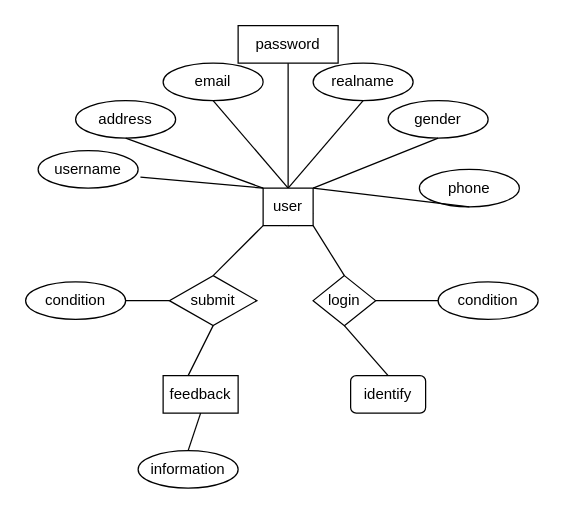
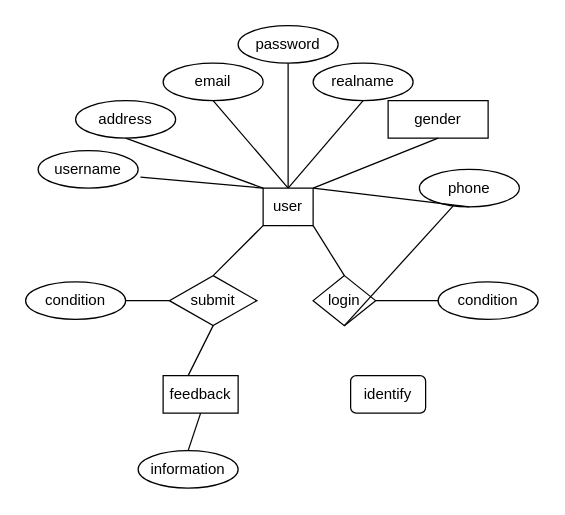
  <mxCell id="0" />
  <mxCell id="1" parent="0" />
  <mxCell id="2" value="username" style="ellipse;whiteSpace=wrap;html=1;" vertex="1" parent="1"><mxGeometry x="30" y="120" width="80" height="30" as="geometry" /></mxCell>
  <mxCell id="3" value="realname" style="ellipse;whiteSpace=wrap;html=1;" vertex="1" parent="1"><mxGeometry x="250" y="50" width="80" height="30" as="geometry" /></mxCell>
- <mxCell id="4" value="gender" style="ellipse;whiteSpace=wrap;html=1;" vertex="1" parent="1"><mxGeometry x="310" y="80" width="80" height="30" as="geometry" /></mxCell>
+ <mxCell id="4" value="gender" style="whiteSpace=wrap;html=1;rounded=0;" vertex="1" parent="1"><mxGeometry x="310" y="80" width="80" height="30" as="geometry" /></mxCell>
  <mxCell id="5" value="address" style="ellipse;whiteSpace=wrap;html=1;" vertex="1" parent="1"><mxGeometry x="60" y="80" width="80" height="30" as="geometry" /></mxCell>
- <mxCell id="6" value="password" style="whiteSpace=wrap;html=1;rounded=0;" vertex="1" parent="1"><mxGeometry x="190" y="20" width="80" height="30" as="geometry" /></mxCell>
+ <mxCell id="6" value="password" style="ellipse;whiteSpace=wrap;html=1;" vertex="1" parent="1"><mxGeometry x="190" y="20" width="80" height="30" as="geometry" /></mxCell>
  <mxCell id="7" value="email" style="ellipse;whiteSpace=wrap;html=1;" vertex="1" parent="1"><mxGeometry x="130" y="50" width="80" height="30" as="geometry" /></mxCell>
  <mxCell id="8" value="phone" style="ellipse;whiteSpace=wrap;html=1;" vertex="1" parent="1"><mxGeometry x="335" y="135" width="80" height="30" as="geometry" /></mxCell>
  <mxCell id="9" value="" style="endArrow=none;html=1;rounded=0;entryX=0.5;entryY=1;entryDx=0;entryDy=0;" edge="1" parent="1" target="6"><mxGeometry width="50" height="50" relative="1" as="geometry"><mxPoint x="230" y="150" as="sourcePoint" /><mxPoint x="280" y="100" as="targetPoint" /></mxGeometry></mxCell>
  <mxCell id="10" value="" style="endArrow=none;html=1;rounded=0;entryX=0.5;entryY=1;entryDx=0;entryDy=0;" edge="1" parent="1" target="3"><mxGeometry width="50" height="50" relative="1" as="geometry"><mxPoint x="230" y="150" as="sourcePoint" /><mxPoint x="280" y="100" as="targetPoint" /></mxGeometry></mxCell>
  <mxCell id="11" value="" style="endArrow=none;html=1;rounded=0;entryX=0.5;entryY=1;entryDx=0;entryDy=0;" edge="1" parent="1" target="7"><mxGeometry width="50" height="50" relative="1" as="geometry"><mxPoint x="230" y="150" as="sourcePoint" /><mxPoint x="280" y="100" as="targetPoint" /></mxGeometry></mxCell>
  <mxCell id="12" value="" style="endArrow=none;html=1;rounded=0;entryX=0;entryY=0;entryDx=0;entryDy=0;" edge="1" parent="1" target="17"><mxGeometry width="50" height="50" relative="1" as="geometry"><mxPoint x="100" y="110" as="sourcePoint" /><mxPoint x="150" y="60" as="targetPoint" /></mxGeometry></mxCell>
  <mxCell id="13" value="" style="endArrow=none;html=1;rounded=0;exitX=1;exitY=0;exitDx=0;exitDy=0;entryX=0.5;entryY=1;entryDx=0;entryDy=0;" edge="1" parent="1" source="17" target="4"><mxGeometry width="50" height="50" relative="1" as="geometry"><mxPoint x="260" y="150" as="sourcePoint" /><mxPoint x="310" y="100" as="targetPoint" /></mxGeometry></mxCell>
  <mxCell id="14" value="" style="endArrow=none;html=1;rounded=0;entryX=0.5;entryY=1;entryDx=0;entryDy=0;exitX=1;exitY=0;exitDx=0;exitDy=0;" edge="1" parent="1" source="17" target="8"><mxGeometry width="50" height="50" relative="1" as="geometry"><mxPoint x="250" y="170" as="sourcePoint" /><mxPoint x="300" y="120" as="targetPoint" /></mxGeometry></mxCell>
  <mxCell id="15" value="" style="endArrow=none;html=1;rounded=0;exitX=1.023;exitY=0.705;exitDx=0;exitDy=0;exitPerimeter=0;entryX=0;entryY=0;entryDx=0;entryDy=0;" edge="1" parent="1" source="2" target="17"><mxGeometry width="50" height="50" relative="1" as="geometry"><mxPoint x="160" y="220" as="sourcePoint" /><mxPoint x="210" y="170" as="targetPoint" /></mxGeometry></mxCell>
  <mxCell id="16" value="" style="endArrow=none;html=1;rounded=0;entryX=0.5;entryY=1;entryDx=0;entryDy=0;" edge="1" parent="1" target="17"><mxGeometry width="50" height="50" relative="1" as="geometry"><mxPoint x="250" y="170" as="sourcePoint" /><mxPoint x="390" y="150" as="targetPoint" /></mxGeometry></mxCell>
  <mxCell id="17" value="user" style="rounded=0;whiteSpace=wrap;html=1;" vertex="1" parent="1"><mxGeometry x="210" y="150" width="40" height="30" as="geometry" /></mxCell>
  <mxCell id="18" value="identify" style="whiteSpace=wrap;html=1;rounded=1;" vertex="1" parent="1"><mxGeometry x="280" y="300" width="60" height="30" as="geometry" /></mxCell>
  <mxCell id="19" value="feedback" style="whiteSpace=wrap;html=1;" vertex="1" parent="1"><mxGeometry x="130" y="300" width="60" height="30" as="geometry" /></mxCell>
  <mxCell id="20" value="information" style="ellipse;whiteSpace=wrap;html=1;" vertex="1" parent="1"><mxGeometry x="110" y="360" width="80" height="30" as="geometry" /></mxCell>
  <mxCell id="21" value="" style="endArrow=none;html=1;rounded=0;entryX=0.5;entryY=1;entryDx=0;entryDy=0;" edge="1" parent="1" target="19"><mxGeometry width="50" height="50" relative="1" as="geometry"><mxPoint x="150" y="360" as="sourcePoint" /><mxPoint x="200" y="320" as="targetPoint" /></mxGeometry></mxCell>
  <mxCell id="22" value="submit" style="rhombus;whiteSpace=wrap;html=1;" vertex="1" parent="1"><mxGeometry x="135" y="220" width="70" height="40" as="geometry" /></mxCell>
  <mxCell id="23" value="" style="endArrow=none;html=1;rounded=0;entryX=0;entryY=1;entryDx=0;entryDy=0;" edge="1" parent="1" target="17"><mxGeometry width="50" height="50" relative="1" as="geometry"><mxPoint x="170" y="220" as="sourcePoint" /><mxPoint x="220" y="170" as="targetPoint" /></mxGeometry></mxCell>
  <mxCell id="24" value="" style="endArrow=none;html=1;rounded=0;entryX=0.5;entryY=1;entryDx=0;entryDy=0;" edge="1" parent="1" target="22"><mxGeometry width="50" height="50" relative="1" as="geometry"><mxPoint x="150" y="300" as="sourcePoint" /><mxPoint x="200" y="250" as="targetPoint" /></mxGeometry></mxCell>
  <mxCell id="25" value="login" style="rhombus;whiteSpace=wrap;html=1;" vertex="1" parent="1"><mxGeometry x="250" y="220" width="50" height="40" as="geometry" /></mxCell>
- <mxCell id="26" value="" style="endArrow=none;html=1;rounded=0;exitX=0.5;exitY=1;exitDx=0;exitDy=0;entryX=0.5;entryY=0;entryDx=0;entryDy=0;" edge="1" parent="1" source="25" target="18"><mxGeometry width="50" height="50" relative="1" as="geometry"><mxPoint x="320" y="260" as="sourcePoint" /><mxPoint x="405" y="230" as="targetPoint" /></mxGeometry></mxCell>
+ <mxCell id="26" value="" style="endArrow=none;html=1;rounded=0;exitX=0.5;exitY=1;exitDx=0;exitDy=0;" edge="1" parent="1" source="25" target="8"><mxGeometry width="50" height="50" relative="1" as="geometry"><mxPoint x="320" y="260" as="sourcePoint" /><mxPoint x="405" y="230" as="targetPoint" /></mxGeometry></mxCell>
  <mxCell id="27" value="" style="endArrow=none;html=1;rounded=0;entryX=0.5;entryY=0;entryDx=0;entryDy=0;" edge="1" parent="1" target="25"><mxGeometry width="50" height="50" relative="1" as="geometry"><mxPoint x="250" y="180" as="sourcePoint" /><mxPoint x="300" y="130" as="targetPoint" /></mxGeometry></mxCell>
  <mxCell id="28" value="condition" style="ellipse;whiteSpace=wrap;html=1;" vertex="1" parent="1"><mxGeometry x="350" y="225" width="80" height="30" as="geometry" /></mxCell>
  <mxCell id="29" value="condition" style="ellipse;whiteSpace=wrap;html=1;" vertex="1" parent="1"><mxGeometry x="20" y="225" width="80" height="30" as="geometry" /></mxCell>
  <mxCell id="30" value="" style="endArrow=none;html=1;rounded=0;exitX=1;exitY=0.5;exitDx=0;exitDy=0;entryX=0;entryY=0.5;entryDx=0;entryDy=0;" edge="1" parent="1" source="25" target="28"><mxGeometry width="50" height="50" relative="1" as="geometry"><mxPoint x="320" y="230" as="sourcePoint" /><mxPoint x="370" y="180" as="targetPoint" /></mxGeometry></mxCell>
  <mxCell id="31" value="" style="endArrow=none;html=1;rounded=0;exitX=1;exitY=0.5;exitDx=0;exitDy=0;" edge="1" parent="1" source="29"><mxGeometry width="50" height="50" relative="1" as="geometry"><mxPoint x="85" y="290" as="sourcePoint" /><mxPoint x="135" y="240" as="targetPoint" /></mxGeometry></mxCell>
